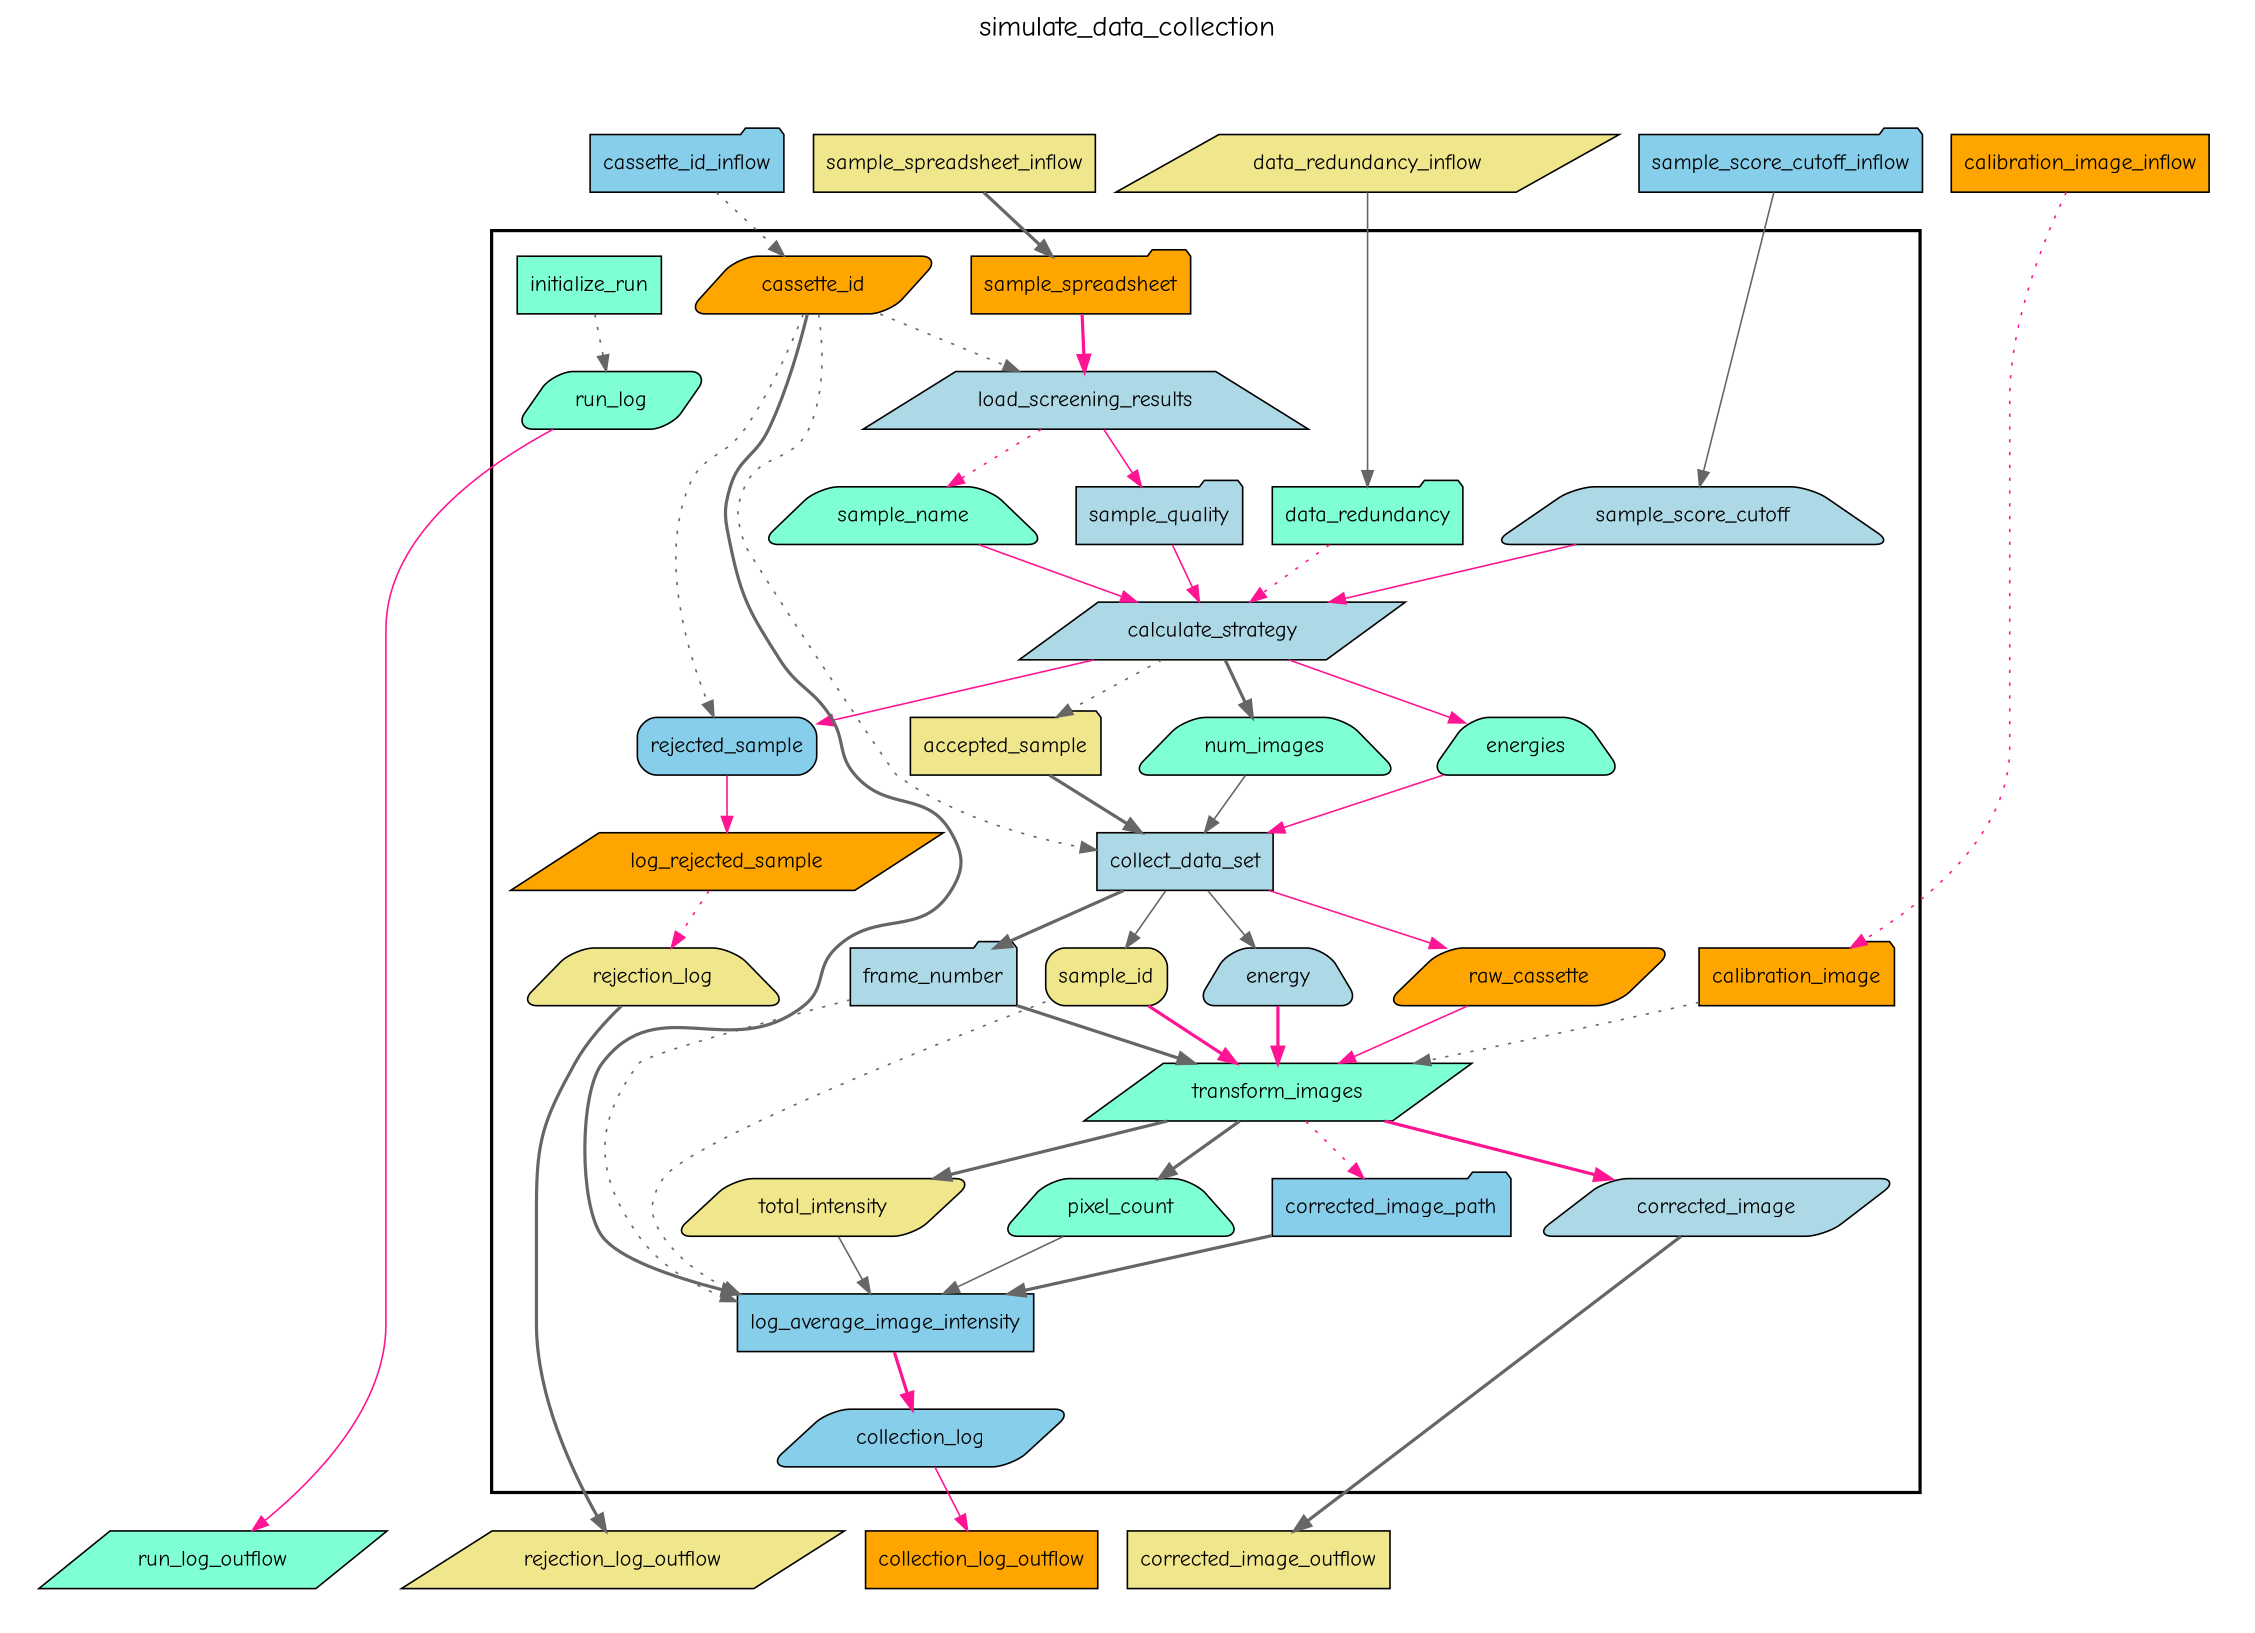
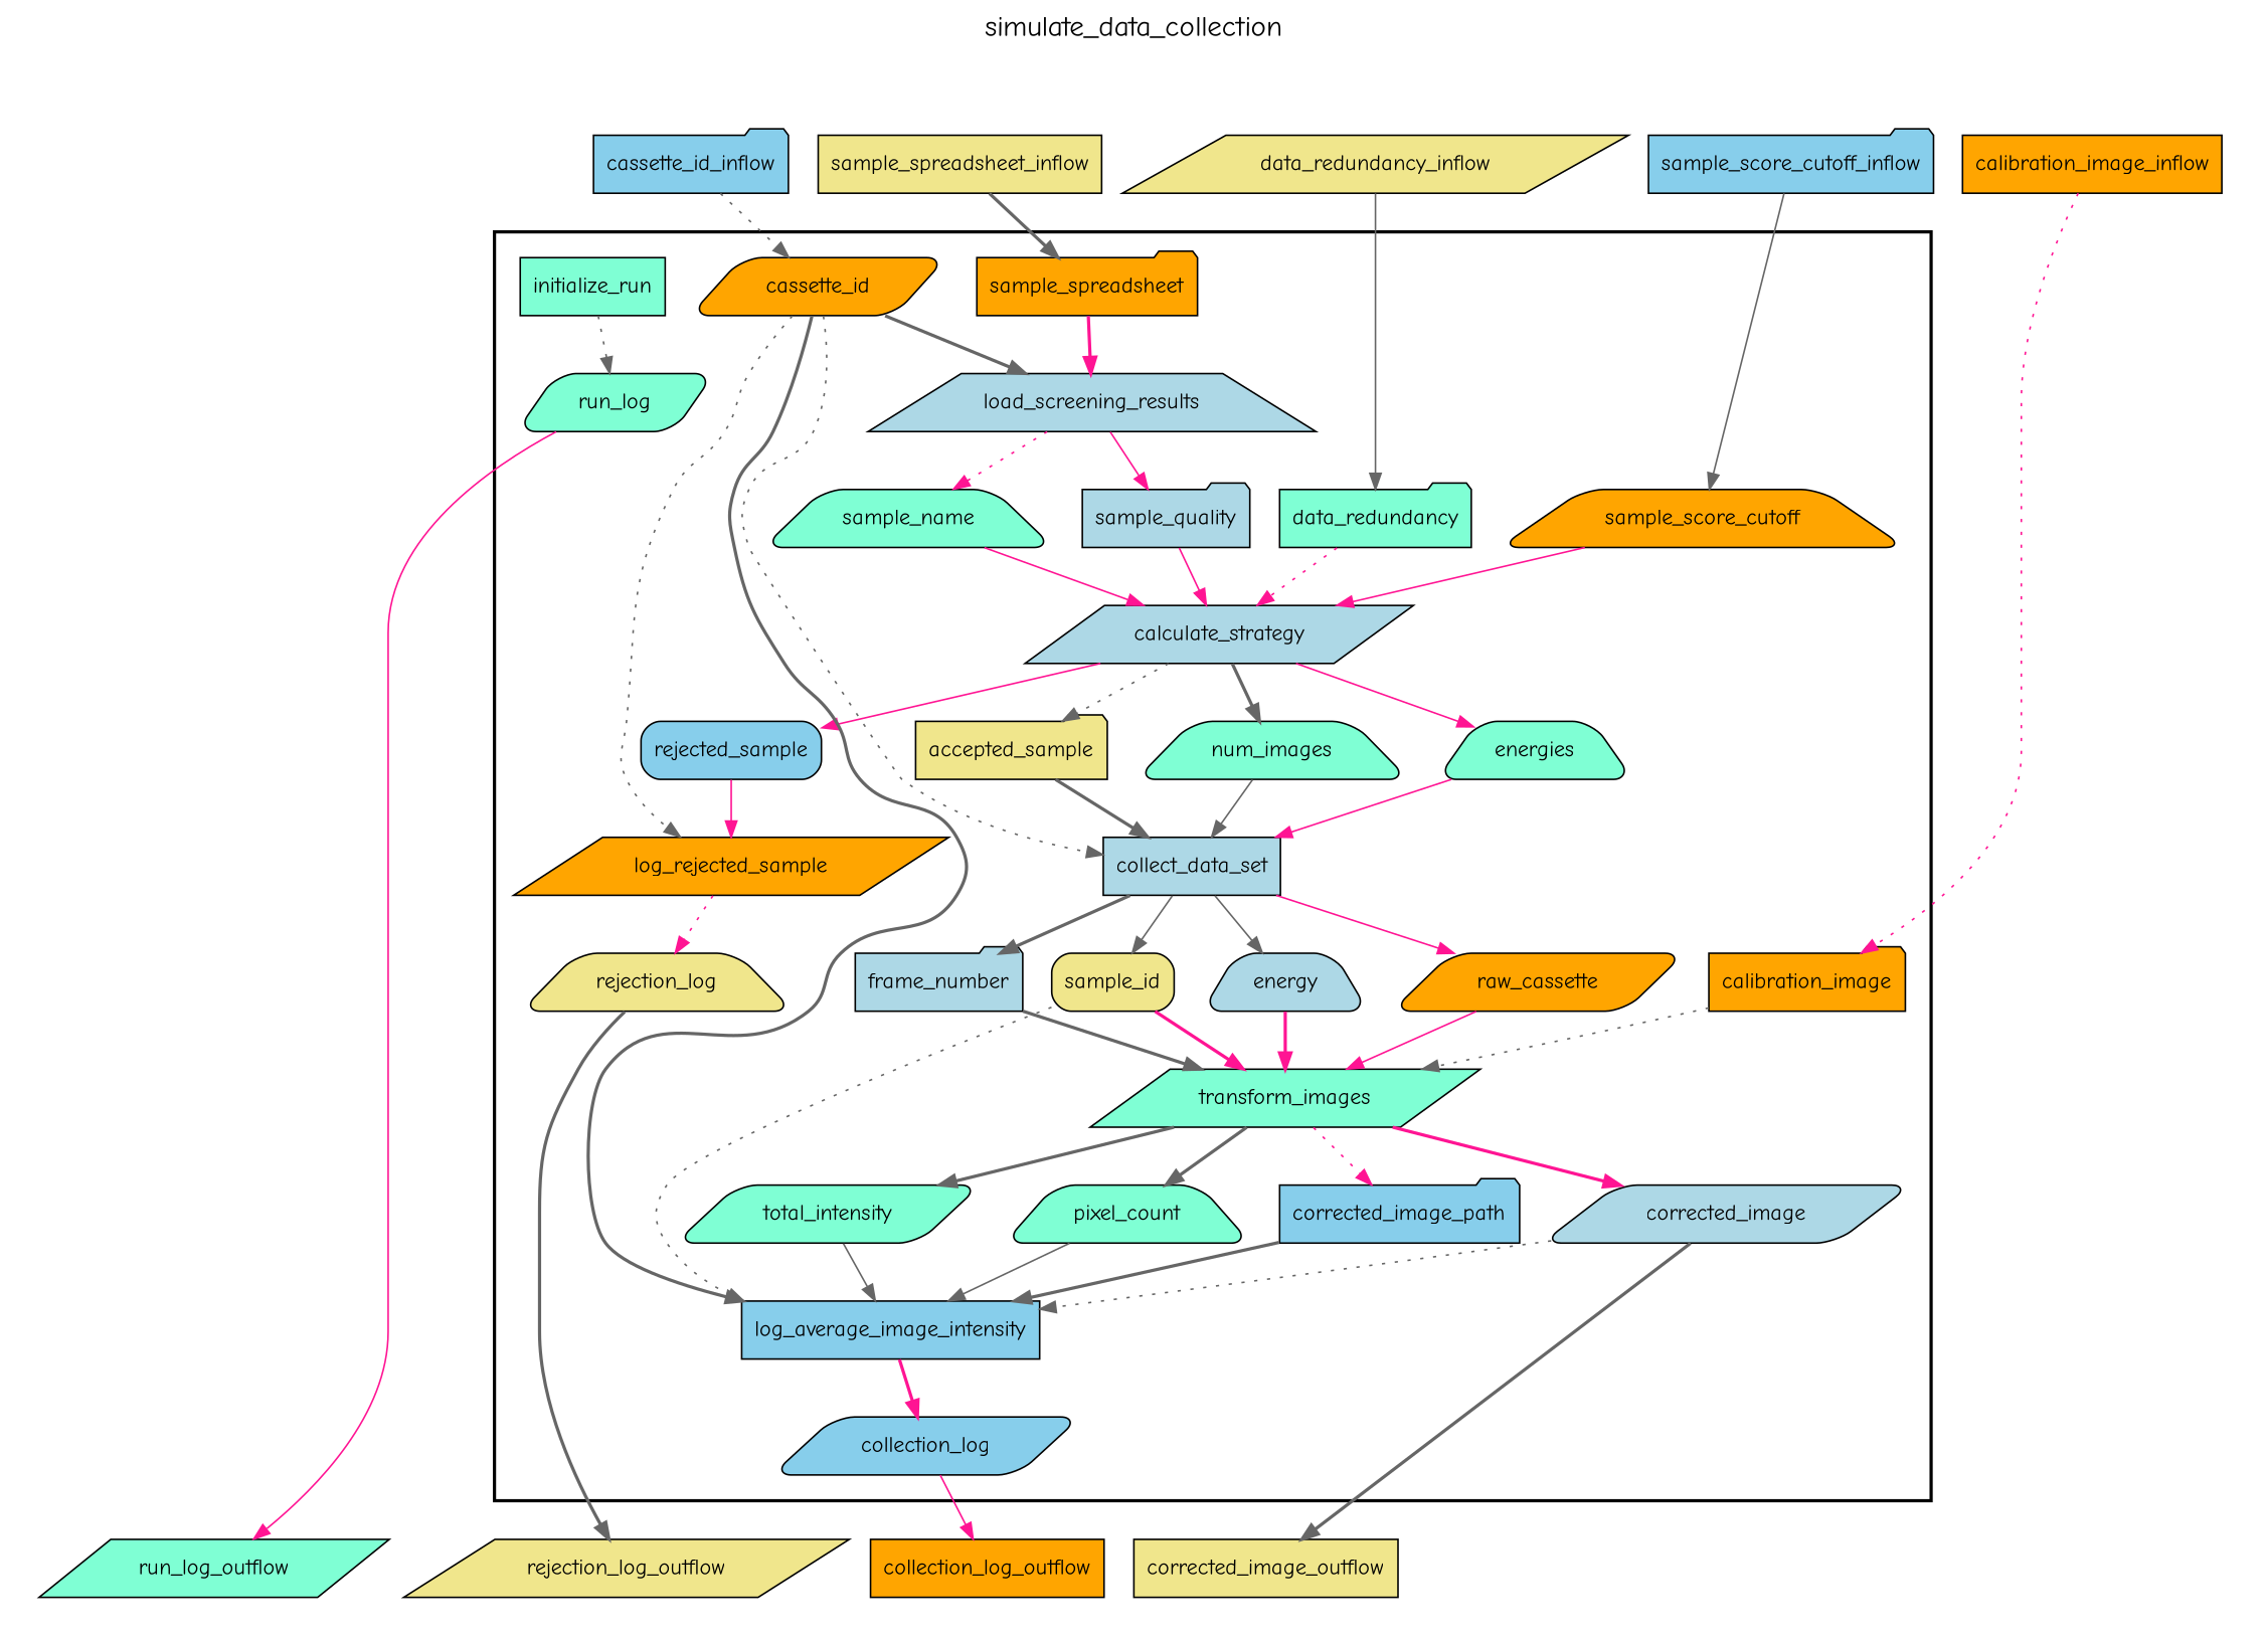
  digraph {
    fontname="Comic Neue"
    fontsize=18
    label=simulate_data_collection
    labelloc=t
    rankdir=TB
    node [fillcolor=aquamarine fontname="Comic Neue" peripheries=1 shape=parallelogram style="rounded,filled"]
    edge [color=gray40 fontname="Comic Neue" style=solid]
    initialize_run [shape=box style=filled]
    load_screening_results [fillcolor=lightblue shape=trapezium style=filled]
    calculate_strategy [fillcolor=lightblue style=filled]
    log_rejected_sample [fillcolor=orange style=filled]
    collect_data_set [fillcolor=lightblue shape=box style=filled]
    transform_images [style=filled]
    log_average_image_intensity [fillcolor=skyblue shape=box style=filled]
    run_log
    sample_spreadsheet [fillcolor=orange shape=folder]
    sample_name [shape=trapezium]
    sample_quality [fillcolor=lightblue shape=folder]
    accepted_sample [fillcolor=khaki shape=folder]
    rejected_sample [fillcolor=skyblue shape=box]
    num_images [shape=trapezium]
    energies [shape=trapezium]
    rejection_log [fillcolor=khaki shape=trapezium]
    sample_id [fillcolor=khaki shape=box]
    energy [fillcolor=lightblue shape=trapezium]
    frame_number [fillcolor=lightblue shape=folder]
    n20 [fillcolor=orange label=raw_cassette]
    calibration_image [fillcolor=orange shape=folder]
    corrected_image [fillcolor=lightblue]
    corrected_image_path [fillcolor=skyblue shape=folder]
-   total_intensity [fillcolor=khaki]
+   total_intensity
    pixel_count [shape=trapezium]
    collection_log [fillcolor=skyblue]
-   sample_score_cutoff [fillcolor=lightblue shape=trapezium]
+   sample_score_cutoff [fillcolor=orange shape=trapezium]
    data_redundancy [shape=folder]
    cassette_id [fillcolor=orange]
    sample_spreadsheet_inflow [fillcolor=khaki shape=box style=filled width=0.2]
    calibration_image_inflow [fillcolor=orange shape=box style=filled width=0.2]
    sample_score_cutoff_inflow [fillcolor=skyblue shape=folder style=filled width=0.2]
    data_redundancy_inflow [fillcolor=khaki style=filled width=0.2]
    cassette_id_inflow [fillcolor=skyblue shape=folder style=filled width=0.2]
    rejection_log_outflow [fillcolor=khaki style=filled width=0.2]
    collection_log_outflow [fillcolor=orange shape=box style=filled width=0.2]
    run_log_outflow [style=filled width=0.2]
    corrected_image_outflow [fillcolor=khaki shape=box style=filled width=0.2]
    subgraph cluster_1 {
      color=black
      label=""
      penwidth=2
      subgraph cluster_2 {
        color=white
        label=""
        penwidth=2
        initialize_run
        load_screening_results
        calculate_strategy
        log_rejected_sample
        collect_data_set
        transform_images
        log_average_image_intensity
        run_log
        sample_spreadsheet
        sample_name
        sample_quality
        accepted_sample
        rejected_sample
        num_images
        energies
        rejection_log
        sample_id
        energy
        frame_number
        n20
        calibration_image
        corrected_image
        corrected_image_path
        total_intensity
        pixel_count
        collection_log
        sample_score_cutoff
        data_redundancy
        cassette_id
      }
    }
    subgraph cluster_3 {
      color=white
      label=""
      penwidth=2
      subgraph cluster_4 {
        color=white
        label=""
        penwidth=2
        sample_spreadsheet_inflow
        calibration_image_inflow
        sample_score_cutoff_inflow
        data_redundancy_inflow
        cassette_id_inflow
      }
    }
    subgraph cluster_5 {
      color=white
      label=""
      penwidth=2
      subgraph cluster_6 {
        color=white
        label=""
        penwidth=2
        rejection_log_outflow
        collection_log_outflow
        run_log_outflow
        corrected_image_outflow
      }
    }
    initialize_run -> run_log [style=dotted]
    load_screening_results -> sample_name [color=deeppink style=dotted]
    load_screening_results -> sample_quality [color=deeppink]
    calculate_strategy -> accepted_sample [style=dotted]
    calculate_strategy -> rejected_sample [color=deeppink]
    calculate_strategy -> num_images [style=bold]
    calculate_strategy -> energies [color=deeppink]
    log_rejected_sample -> rejection_log [color=deeppink style=dotted]
    collect_data_set -> sample_id
    collect_data_set -> energy
    collect_data_set -> frame_number [style=bold]
    collect_data_set -> n20 [color=deeppink]
    transform_images -> corrected_image [color=deeppink style=bold]
    transform_images -> corrected_image_path [color=deeppink style=dotted]
    transform_images -> total_intensity [style=bold]
    transform_images -> pixel_count [style=bold]
    log_average_image_intensity -> collection_log [color=deeppink style=bold]
    run_log -> run_log_outflow [color=deeppink]
    sample_spreadsheet -> load_screening_results [color=deeppink style=bold]
    sample_name -> calculate_strategy [color=deeppink]
    sample_quality -> calculate_strategy [color=deeppink]
    accepted_sample -> collect_data_set [style=bold]
    rejected_sample -> log_rejected_sample [color=deeppink]
    num_images -> collect_data_set
    energies -> collect_data_set [color=deeppink]
    rejection_log -> rejection_log_outflow [style=bold]
    sample_id -> transform_images [color=deeppink style=bold]
    sample_id -> log_average_image_intensity [style=dotted]
    energy -> transform_images [color=deeppink style=bold]
    frame_number -> transform_images [style=bold]
-   frame_number -> log_average_image_intensity [style=dotted]
+   corrected_image -> log_average_image_intensity [style=dotted]
    n20 -> transform_images [color=deeppink]
    calibration_image -> transform_images [style=dotted]
    corrected_image -> corrected_image_outflow [style=bold]
    corrected_image_path -> log_average_image_intensity [style=bold]
    total_intensity -> log_average_image_intensity
    pixel_count -> log_average_image_intensity
    collection_log -> collection_log_outflow [color=deeppink]
    sample_score_cutoff -> calculate_strategy [color=deeppink]
    data_redundancy -> calculate_strategy [color=deeppink style=dotted]
-   cassette_id -> load_screening_results [style=dotted]
-   cassette_id -> rejected_sample [style=dotted]
+   cassette_id -> load_screening_results [style=bold]
+   cassette_id -> log_rejected_sample [style=dotted]
    cassette_id -> collect_data_set [style=dotted]
    cassette_id -> log_average_image_intensity [style=bold]
    sample_spreadsheet_inflow -> sample_spreadsheet [style=bold]
    calibration_image_inflow -> calibration_image [color=deeppink style=dotted]
    sample_score_cutoff_inflow -> sample_score_cutoff
    data_redundancy_inflow -> data_redundancy
    cassette_id_inflow -> cassette_id [style=dotted]
  }
